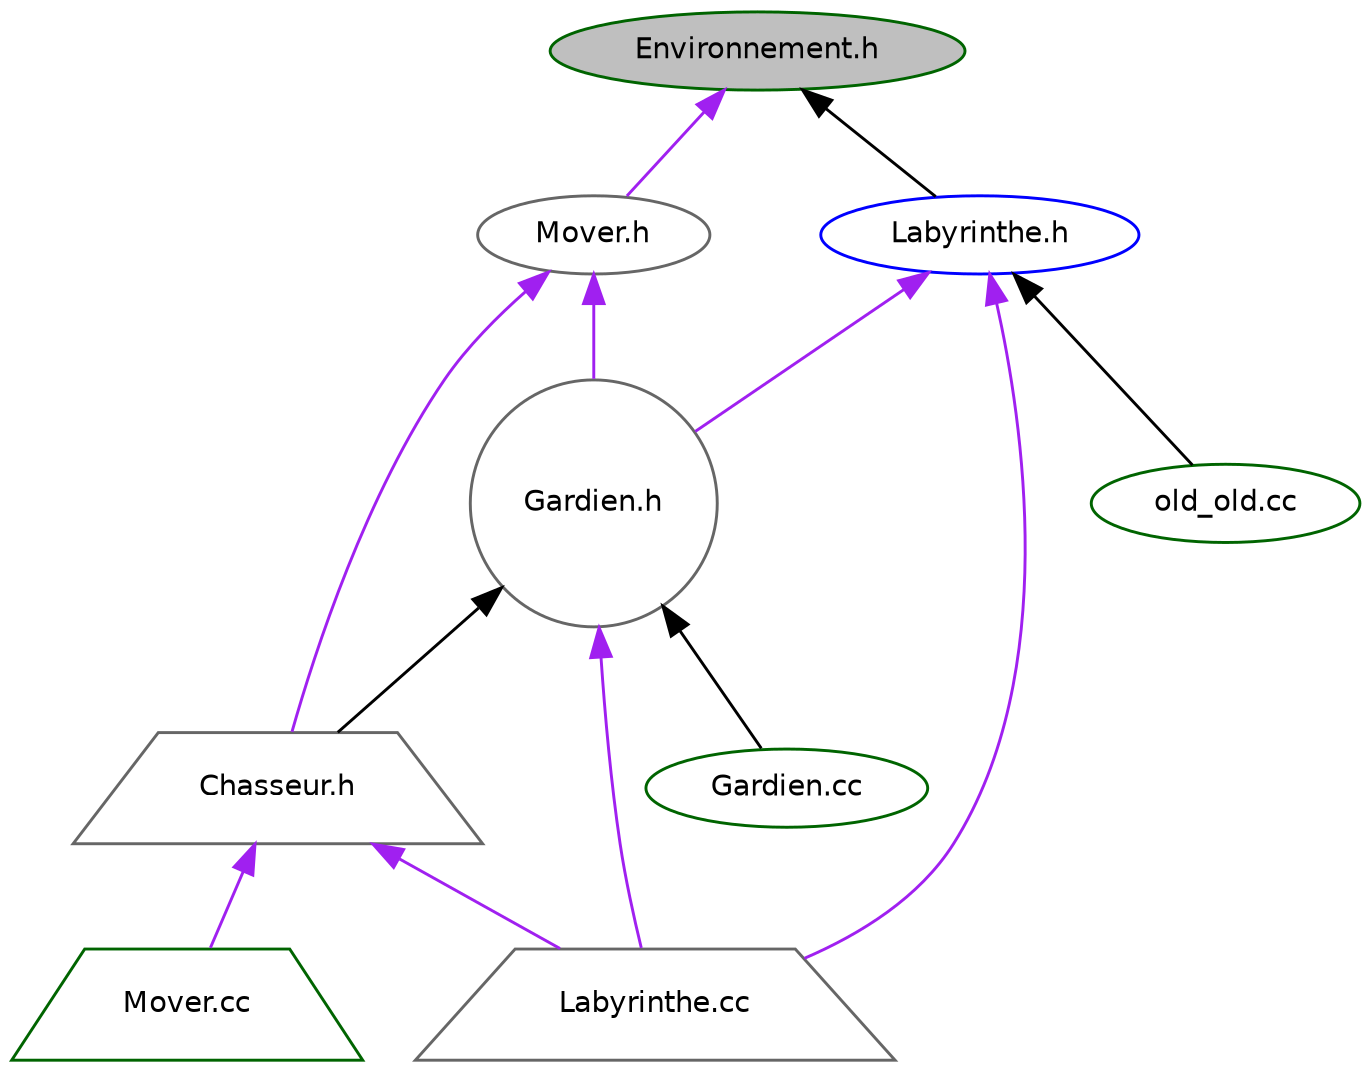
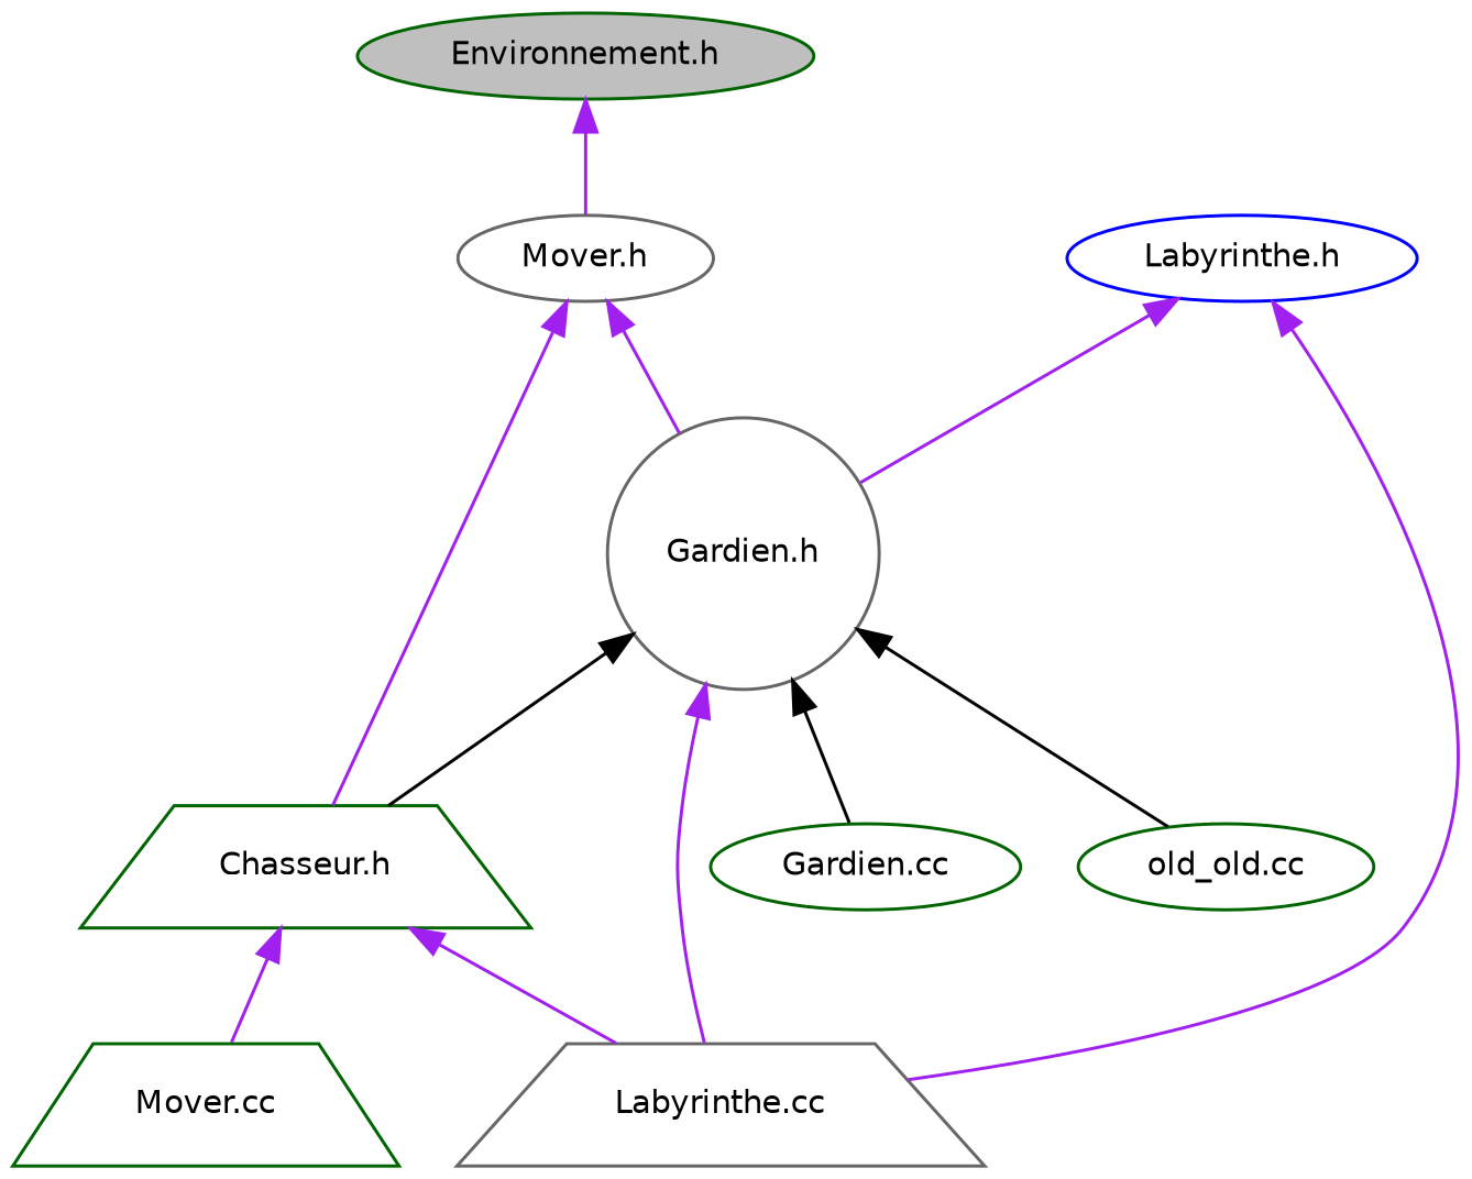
  digraph {
    node [color=darkgreen fillcolor=white fontname=Helvetica fontsize=10 shape=ellipse style=filled]
    edge [color=purple dir=back fontname=Helvetica fontsize=10 labelfontname=Helvetica labelfontsize=10 style=solid]
    n1 [fillcolor=grey75 fontcolor=black height=0.2 label="Environnement.h" width=0.4]
    n2 [color=gray40 height=0.2 label="Mover.h" width=0.4]
    n3 [color=blue height=0.2 label="Labyrinthe.h" width=0.4]
-   n4 [color=gray40 height=0.2 label="Chasseur.h" shape=trapezium width=0.4]
+   n4 [height=0.2 label="Chasseur.h" shape=trapezium width=0.4]
    n5 [color=gray40 height=0.2 label="Gardien.h" shape=circle width=0.4]
    n6 [color=gray40 height=0.2 label="Labyrinthe.cc" shape=trapezium width=0.4]
    n7 [height=0.2 label="Mover.cc" shape=trapezium width=0.4]
    n8 [height=0.2 label="Gardien.cc" width=0.4]
    n9 [height=0.2 label="old_old.cc" width=0.4]
    n1 -> n2
-   n1 -> n3 [color=black]
    n2 -> n4
    n2 -> n5
    n3 -> n5
    n3 -> n6
    n4 -> n6
    n4 -> n7
    n5 -> n4 [color=black]
    n5 -> n6
    n5 -> n8 [color=black]
-   n3 -> n9 [color=black]
+   n5 -> n9 [color=black]
  }
